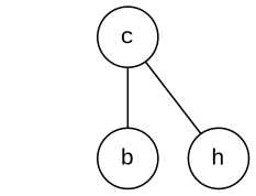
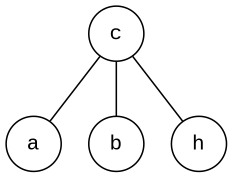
  graph {
    fontname="Liberation Mono"
    node [fontname="Liberation Mono" shape=circle]
    edge [fontname="Liberation Mono"]
    c
+   a
    b
    h
+   c -- a
    c -- b
    c -- h
  }
